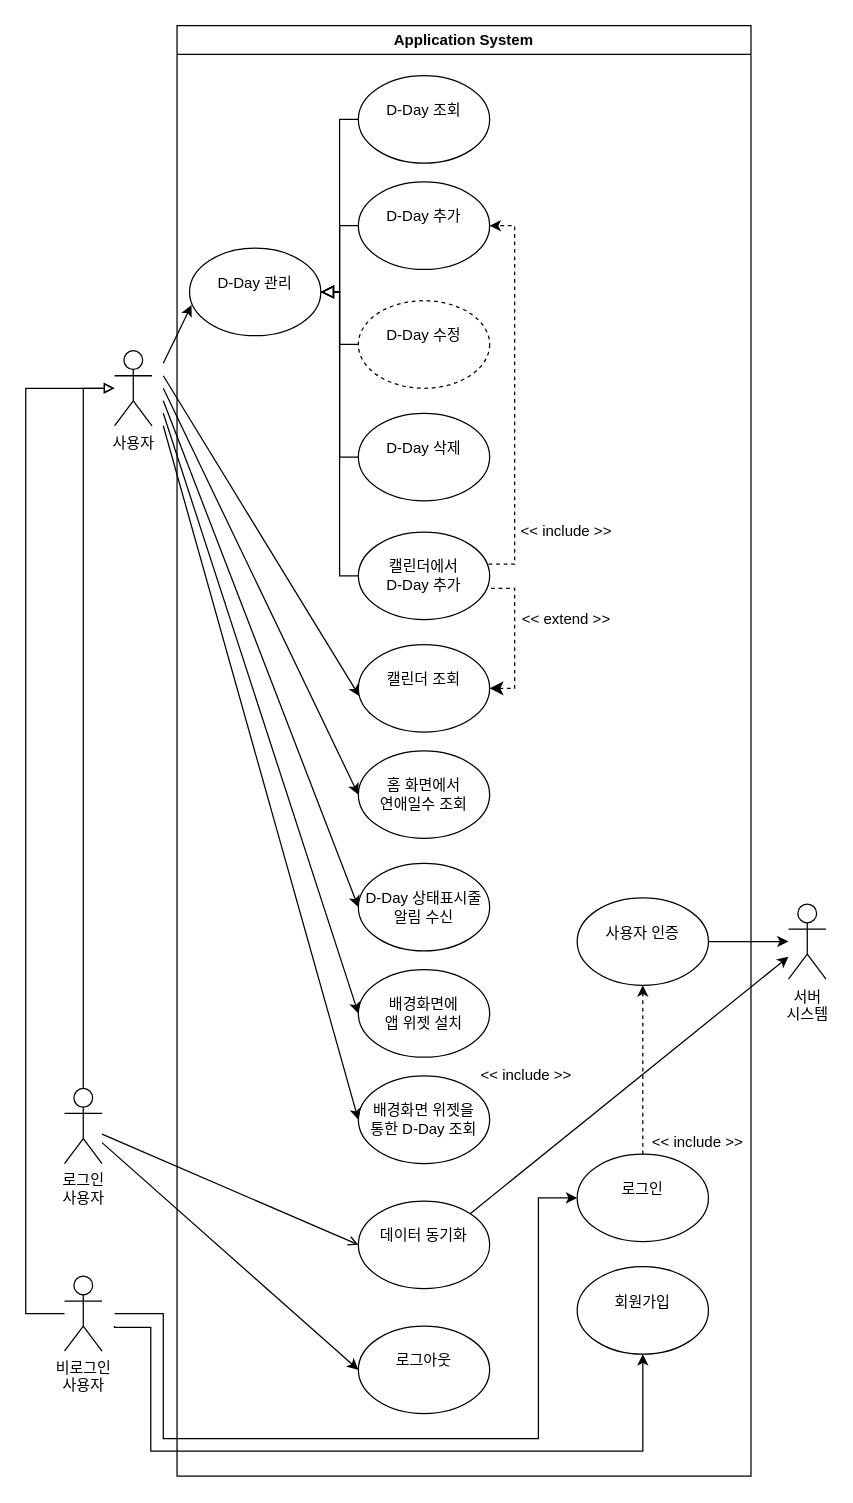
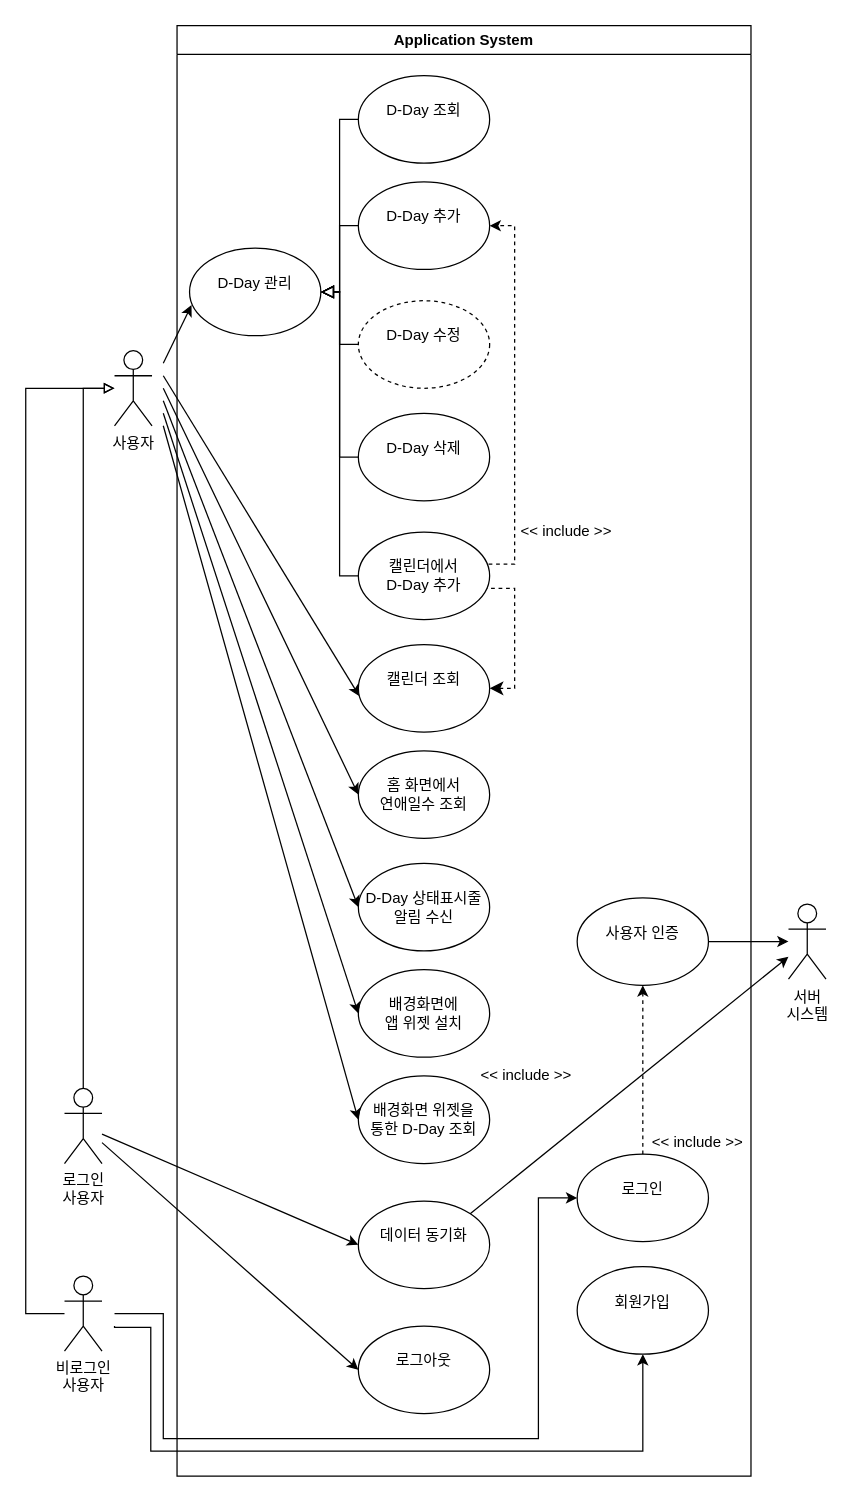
  <mxCell id="0" />
  <mxCell id="1" parent="0" />
  <mxCell id="2" value="&lt;div&gt;사용자&lt;/div&gt;" style="shape=umlActor;verticalLabelPosition=bottom;verticalAlign=top;html=1;outlineConnect=0;" parent="1" vertex="1"><mxGeometry x="91" y="280" width="30" height="60" as="geometry" /></mxCell>
  <mxCell id="3" value="" style="endArrow=classic;html=1;rounded=0;entryX=0.008;entryY=0.589;entryDx=0;entryDy=0;entryPerimeter=0;" parent="1" target="16" edge="1"><mxGeometry width="50" height="50" relative="1" as="geometry"><mxPoint x="130" y="300" as="sourcePoint" /><mxPoint x="161" y="245" as="targetPoint" /></mxGeometry></mxCell>
  <mxCell id="4" value="Application System" style="swimlane;whiteSpace=wrap;html=1;container=0;" parent="1" vertex="1"><mxGeometry x="141" y="20" width="459" height="1160" as="geometry" /></mxCell>
- <mxCell id="5" value="&amp;lt;&amp;lt; extend &amp;gt;&amp;gt;" style="text;html=1;align=center;verticalAlign=middle;resizable=0;points=[];autosize=1;strokeColor=none;fillColor=none;" parent="4" vertex="1"><mxGeometry x="266" y="460" width="90" height="30" as="geometry" /></mxCell>
  <mxCell id="6" value="&lt;div&gt;&lt;br&gt;&lt;/div&gt;&lt;div&gt;&lt;span style=&quot;background-color: transparent; color: light-dark(rgb(0, 0, 0), rgb(255, 255, 255));&quot;&gt;D-Day 관리&lt;/span&gt;&lt;/div&gt;" style="ellipse;whiteSpace=wrap;html=1;verticalAlign=top;align=center;" parent="4" vertex="1"><mxGeometry x="10" y="178" width="105" height="70" as="geometry" /></mxCell>
  <mxCell id="7" value="" style="edgeStyle=elbowEdgeStyle;elbow=horizontal;endArrow=block;html=1;curved=0;rounded=0;endSize=8;startSize=8;fontSize=12;exitX=0;exitY=0.5;exitDx=0;exitDy=0;entryX=1;entryY=0.5;entryDx=0;entryDy=0;endFill=0;" parent="4" source="15" target="6" edge="1"><mxGeometry width="50" height="50" relative="1" as="geometry"><mxPoint x="70" y="135" as="sourcePoint" /><mxPoint x="50" y="125" as="targetPoint" /></mxGeometry></mxCell>
  <mxCell id="8" value="" style="edgeStyle=elbowEdgeStyle;elbow=horizontal;endArrow=block;html=1;curved=0;rounded=0;endSize=8;startSize=8;fontSize=12;exitX=0;exitY=0.5;exitDx=0;exitDy=0;entryX=1;entryY=0.5;entryDx=0;entryDy=0;endFill=0;" parent="4" source="13" target="6" edge="1"><mxGeometry width="50" height="50" relative="1" as="geometry"><mxPoint x="155" y="85" as="sourcePoint" /><mxPoint x="130" y="245" as="targetPoint" /></mxGeometry></mxCell>
  <mxCell id="9" value="" style="edgeStyle=elbowEdgeStyle;elbow=horizontal;endArrow=block;html=1;curved=0;rounded=0;endSize=8;startSize=8;fontSize=12;exitX=0;exitY=0.5;exitDx=0;exitDy=0;entryX=1;entryY=0.5;entryDx=0;entryDy=0;endFill=0;" parent="4" source="12" target="6" edge="1"><mxGeometry width="50" height="50" relative="1" as="geometry"><mxPoint x="155" y="170" as="sourcePoint" /><mxPoint x="125" y="223" as="targetPoint" /></mxGeometry></mxCell>
  <mxCell id="10" value="" style="edgeStyle=elbowEdgeStyle;elbow=horizontal;endArrow=block;html=1;curved=0;rounded=0;endSize=8;startSize=8;fontSize=12;exitX=0;exitY=0.5;exitDx=0;exitDy=0;entryX=1;entryY=0.5;entryDx=0;entryDy=0;endFill=0;" parent="4" source="17" target="6" edge="1"><mxGeometry width="50" height="50" relative="1" as="geometry"><mxPoint x="155" y="270" as="sourcePoint" /><mxPoint x="125" y="223" as="targetPoint" /></mxGeometry></mxCell>
  <mxCell id="11" value="&amp;lt;&amp;lt; include &amp;gt;&amp;gt;" style="text;html=1;align=center;verticalAlign=middle;resizable=0;points=[];autosize=1;strokeColor=none;fillColor=none;" parent="4" vertex="1"><mxGeometry x="261" y="390" width="100" height="30" as="geometry" /></mxCell>
  <mxCell id="12" value="&lt;div&gt;&lt;br&gt;&lt;/div&gt;&lt;div&gt;캘린더에서&lt;/div&gt;&lt;div&gt;D-Day 추가&lt;/div&gt;" style="ellipse;whiteSpace=wrap;html=1;verticalAlign=top;align=center;" parent="4" vertex="1"><mxGeometry x="145" y="405" width="105" height="70" as="geometry" /></mxCell>
  <mxCell id="13" value="&lt;div&gt;&lt;br&gt;&lt;/div&gt;&lt;div&gt;&lt;span style=&quot;background-color: transparent; color: light-dark(rgb(0, 0, 0), rgb(255, 255, 255));&quot;&gt;D-Day 추가&lt;/span&gt;&lt;/div&gt;" style="ellipse;whiteSpace=wrap;html=1;verticalAlign=top;align=center;" parent="4" vertex="1"><mxGeometry x="145" y="125" width="105" height="70" as="geometry" /></mxCell>
  <mxCell id="14" value="" style="endArrow=classic;html=1;rounded=0;exitX=0.992;exitY=0.367;exitDx=0;exitDy=0;entryX=1;entryY=0.5;entryDx=0;entryDy=0;dashed=1;edgeStyle=orthogonalEdgeStyle;exitPerimeter=0;" parent="4" source="12" target="13" edge="1"><mxGeometry width="50" height="50" relative="1" as="geometry"><mxPoint x="195.5" y="85" as="sourcePoint" /><mxPoint x="225.5" y="129" as="targetPoint" /><Array as="points"><mxPoint x="270" y="431" /><mxPoint x="270" y="160" /></Array></mxGeometry></mxCell>
  <mxCell id="15" value="&lt;div&gt;&lt;br&gt;&lt;/div&gt;&lt;div&gt;&lt;span style=&quot;background-color: transparent; color: light-dark(rgb(0, 0, 0), rgb(255, 255, 255));&quot;&gt;D-Day 조회&lt;/span&gt;&lt;/div&gt;" style="ellipse;whiteSpace=wrap;html=1;verticalAlign=top;align=center;" parent="4" vertex="1"><mxGeometry x="145" y="40" width="105" height="70" as="geometry" /></mxCell>
  <mxCell id="16" value="&lt;div&gt;&lt;br&gt;&lt;/div&gt;&lt;div&gt;캘린더 조회&lt;/div&gt;" style="ellipse;whiteSpace=wrap;html=1;verticalAlign=top;align=center;" parent="4" vertex="1"><mxGeometry x="145" y="495" width="105" height="70" as="geometry" /></mxCell>
  <mxCell id="17" value="&lt;div&gt;&lt;br&gt;&lt;/div&gt;&lt;div&gt;&lt;span style=&quot;background-color: transparent; color: light-dark(rgb(0, 0, 0), rgb(255, 255, 255));&quot;&gt;D-Day 삭제&lt;/span&gt;&lt;/div&gt;" style="ellipse;whiteSpace=wrap;html=1;verticalAlign=top;align=center;" parent="4" vertex="1"><mxGeometry x="145" y="310" width="105" height="70" as="geometry" /></mxCell>
  <mxCell id="18" value="" style="endArrow=none;html=1;rounded=0;fontSize=12;startSize=8;endSize=8;exitX=1;exitY=0.5;exitDx=0;exitDy=0;startArrow=classic;startFill=1;dashed=1;edgeStyle=orthogonalEdgeStyle;" parent="4" source="16" target="12" edge="1"><mxGeometry width="50" height="50" relative="1" as="geometry"><mxPoint x="270" y="535" as="sourcePoint" /><mxPoint x="260" y="450" as="targetPoint" /><Array as="points"><mxPoint x="270" y="530" /><mxPoint x="270" y="450" /></Array></mxGeometry></mxCell>
  <mxCell id="19" value="비로그인&lt;div&gt;사용자&lt;/div&gt;" style="shape=umlActor;verticalLabelPosition=bottom;verticalAlign=top;html=1;outlineConnect=0;direction=east;" parent="4" vertex="1"><mxGeometry x="-90" y="1000" width="30" height="60" as="geometry" /></mxCell>
  <mxCell id="20" value="" style="endArrow=classic;html=1;rounded=0;entryX=0.5;entryY=1;entryDx=0;entryDy=0;edgeStyle=orthogonalEdgeStyle;" parent="4" target="23" edge="1"><mxGeometry width="50" height="50" relative="1" as="geometry"><mxPoint x="-50" y="1040" as="sourcePoint" /><mxPoint x="50" y="60" as="targetPoint" /><Array as="points"><mxPoint x="-21" y="1041" /><mxPoint x="-21" y="1140" /><mxPoint x="372" y="1140" /></Array></mxGeometry></mxCell>
  <mxCell id="21" value="&amp;lt;&amp;lt; include &amp;gt;&amp;gt;" style="text;html=1;align=center;verticalAlign=middle;resizable=0;points=[];autosize=1;strokeColor=none;fillColor=none;" parent="4" vertex="1"><mxGeometry x="229" y="825" width="100" height="30" as="geometry" /></mxCell>
  <mxCell id="22" value="&amp;lt;&amp;lt; include &amp;gt;&amp;gt;" style="text;html=1;align=center;verticalAlign=middle;resizable=0;points=[];autosize=1;strokeColor=none;fillColor=none;" parent="4" vertex="1"><mxGeometry x="366" y="877.5" width="100" height="30" as="geometry" /></mxCell>
  <mxCell id="23" value="&lt;br&gt;&lt;div&gt;회원가입&lt;/div&gt;" style="ellipse;whiteSpace=wrap;html=1;verticalAlign=top;align=center;" parent="4" vertex="1"><mxGeometry x="320" y="992.5" width="105" height="70" as="geometry" /></mxCell>
  <mxCell id="24" value="&lt;div&gt;&lt;br&gt;&lt;/div&gt;&lt;div&gt;로그인&lt;/div&gt;" style="ellipse;whiteSpace=wrap;html=1;verticalAlign=top;align=center;" parent="4" vertex="1"><mxGeometry x="320" y="902.5" width="105" height="70" as="geometry" /></mxCell>
  <mxCell id="25" value="&lt;div&gt;&lt;br&gt;&lt;/div&gt;&lt;div&gt;사용자 인증&lt;/div&gt;" style="ellipse;whiteSpace=wrap;html=1;verticalAlign=top;align=center;" parent="4" vertex="1"><mxGeometry x="320" y="697.5" width="105" height="70" as="geometry" /></mxCell>
  <mxCell id="26" value="" style="endArrow=classic;html=1;rounded=0;exitX=0.5;exitY=0;exitDx=0;exitDy=0;entryX=0.5;entryY=1;entryDx=0;entryDy=0;dashed=1;" parent="4" source="24" target="25" edge="1"><mxGeometry width="50" height="50" relative="1" as="geometry"><mxPoint x="385" y="435" as="sourcePoint" /><mxPoint x="435" y="385" as="targetPoint" /></mxGeometry></mxCell>
  <mxCell id="27" value="&lt;div&gt;&lt;br&gt;&lt;/div&gt;&lt;div&gt;데이터 동기화&lt;/div&gt;" style="ellipse;whiteSpace=wrap;html=1;verticalAlign=top;align=center;" parent="4" vertex="1"><mxGeometry x="145" y="940" width="105" height="70" as="geometry" /></mxCell>
  <mxCell id="28" value="&lt;div&gt;&lt;br&gt;&lt;/div&gt;로그아웃" style="ellipse;whiteSpace=wrap;html=1;verticalAlign=top;align=center;" parent="4" vertex="1"><mxGeometry x="145" y="1040" width="105" height="70" as="geometry" /></mxCell>
  <mxCell id="29" value="&lt;br&gt;&lt;div&gt;배경화면 위젯을&lt;/div&gt;&lt;div&gt;통한 D-Day 조회&lt;/div&gt;" style="ellipse;whiteSpace=wrap;html=1;verticalAlign=top;align=center;" parent="4" vertex="1"><mxGeometry x="145" y="840" width="105" height="70" as="geometry" /></mxCell>
  <mxCell id="30" value="&lt;br&gt;&lt;div&gt;D-Day 상태표시줄&lt;/div&gt;&lt;div&gt;알림 수신&lt;/div&gt;" style="ellipse;whiteSpace=wrap;html=1;verticalAlign=top;align=center;" parent="4" vertex="1"><mxGeometry x="145" y="670" width="105" height="70" as="geometry" /></mxCell>
  <mxCell id="31" value="&lt;br&gt;&lt;div&gt;배경화면에&lt;/div&gt;&lt;div&gt;앱 위젯 설치&lt;/div&gt;" style="ellipse;whiteSpace=wrap;html=1;verticalAlign=top;align=center;" parent="4" vertex="1"><mxGeometry x="145" y="755" width="105" height="70" as="geometry" /></mxCell>
  <mxCell id="32" value="&lt;div&gt;로그인&lt;/div&gt;&lt;div&gt;사용자&lt;/div&gt;" style="shape=umlActor;verticalLabelPosition=bottom;verticalAlign=top;html=1;outlineConnect=0;" parent="4" vertex="1"><mxGeometry x="-90" y="850" width="30" height="60" as="geometry" /></mxCell>
- <mxCell id="33" value="" style="endArrow=open;html=1;rounded=0;entryX=0;entryY=0.5;entryDx=0;entryDy=0;" parent="4" source="32" target="27" edge="1"><mxGeometry width="50" height="50" relative="1" as="geometry"><mxPoint x="-60" y="898" as="sourcePoint" /><mxPoint x="10" y="620" as="targetPoint" /><Array as="points" /></mxGeometry></mxCell>
+ <mxCell id="33" value="" style="endArrow=classic;html=1;rounded=0;entryX=0;entryY=0.5;entryDx=0;entryDy=0;" parent="4" source="32" target="27" edge="1"><mxGeometry width="50" height="50" relative="1" as="geometry"><mxPoint x="-60" y="898" as="sourcePoint" /><mxPoint x="10" y="620" as="targetPoint" /><Array as="points" /></mxGeometry></mxCell>
  <mxCell id="34" value="" style="endArrow=classic;html=1;rounded=0;entryX=0;entryY=0.5;entryDx=0;entryDy=0;edgeStyle=orthogonalEdgeStyle;" parent="4" target="24" edge="1"><mxGeometry width="50" height="50" relative="1" as="geometry"><mxPoint x="-50" y="1030" as="sourcePoint" /><mxPoint x="300" y="960" as="targetPoint" /><Array as="points"><mxPoint x="-11" y="1030" /><mxPoint x="-11" y="1130" /><mxPoint x="289" y="1130" /><mxPoint x="289" y="937" /></Array></mxGeometry></mxCell>
  <mxCell id="35" value="" style="endArrow=classic;html=1;rounded=0;entryX=0;entryY=0.5;entryDx=0;entryDy=0;" parent="4" source="32" target="28" edge="1"><mxGeometry width="50" height="50" relative="1" as="geometry"><mxPoint x="-50" y="908" as="sourcePoint" /><mxPoint x="155" y="895" as="targetPoint" /><Array as="points" /></mxGeometry></mxCell>
  <mxCell id="36" value="&lt;div&gt;&lt;br&gt;&lt;/div&gt;&lt;div&gt;홈 화면에서&lt;/div&gt;&lt;div&gt;연애일수 조회&lt;/div&gt;" style="ellipse;whiteSpace=wrap;html=1;verticalAlign=top;align=center;" parent="4" vertex="1"><mxGeometry x="145" y="580" width="105" height="70" as="geometry" /></mxCell>
  <mxCell id="37" value="&lt;div&gt;&lt;br&gt;&lt;/div&gt;&lt;div&gt;&lt;span style=&quot;background-color: transparent; color: light-dark(rgb(0, 0, 0), rgb(255, 255, 255));&quot;&gt;D-Day 수정&lt;/span&gt;&lt;/div&gt;" style="ellipse;whiteSpace=wrap;html=1;verticalAlign=top;align=center;dashed=1;" vertex="1" parent="4"><mxGeometry x="145" y="220" width="105" height="70" as="geometry" /></mxCell>
  <mxCell id="38" value="" style="edgeStyle=elbowEdgeStyle;elbow=horizontal;endArrow=block;html=1;curved=0;rounded=0;endSize=8;startSize=8;fontSize=12;exitX=0;exitY=0.5;exitDx=0;exitDy=0;entryX=1;entryY=0.5;entryDx=0;entryDy=0;endFill=0;" edge="1" parent="4" source="37" target="6"><mxGeometry width="50" height="50" relative="1" as="geometry"><mxPoint x="155" y="355" as="sourcePoint" /><mxPoint x="125" y="223" as="targetPoint" /></mxGeometry></mxCell>
  <mxCell id="39" value="" style="endArrow=block;html=1;rounded=0;endFill=0;strokeWidth=1;edgeStyle=orthogonalEdgeStyle;" parent="1" source="32" edge="1"><mxGeometry width="50" height="50" relative="1" as="geometry"><mxPoint x="21" y="430" as="sourcePoint" /><mxPoint x="91" y="310" as="targetPoint" /><Array as="points"><mxPoint x="66" y="310" /></Array></mxGeometry></mxCell>
  <mxCell id="40" value="" style="endArrow=block;html=1;rounded=0;endFill=0;strokeWidth=1;edgeStyle=orthogonalEdgeStyle;" parent="1" source="19" target="2" edge="1"><mxGeometry width="50" height="50" relative="1" as="geometry"><mxPoint x="67" y="340" as="sourcePoint" /><mxPoint x="91" y="190" as="targetPoint" /><Array as="points"><mxPoint x="20" y="1050" /><mxPoint x="20" y="310" /></Array></mxGeometry></mxCell>
  <mxCell id="41" value="" style="endArrow=classic;html=1;rounded=0;entryX=0.015;entryY=0.65;entryDx=0;entryDy=0;entryPerimeter=0;" parent="1" target="6" edge="1"><mxGeometry width="50" height="50" relative="1" as="geometry"><mxPoint x="130" y="290" as="sourcePoint" /><mxPoint x="263" y="206" as="targetPoint" /></mxGeometry></mxCell>
  <mxCell id="42" value="" style="endArrow=classic;html=1;rounded=0;entryX=0;entryY=0.5;entryDx=0;entryDy=0;" parent="1" target="30" edge="1"><mxGeometry width="50" height="50" relative="1" as="geometry"><mxPoint x="130" y="320" as="sourcePoint" /><mxPoint x="297" y="476" as="targetPoint" /></mxGeometry></mxCell>
  <mxCell id="43" value="" style="endArrow=classic;html=1;rounded=0;entryX=0;entryY=0.5;entryDx=0;entryDy=0;" parent="1" target="29" edge="1"><mxGeometry width="50" height="50" relative="1" as="geometry"><mxPoint x="130" y="340" as="sourcePoint" /><mxPoint x="296" y="565" as="targetPoint" /></mxGeometry></mxCell>
  <mxCell id="44" value="" style="endArrow=classic;html=1;rounded=0;entryX=0;entryY=0.5;entryDx=0;entryDy=0;" parent="1" target="31" edge="1"><mxGeometry width="50" height="50" relative="1" as="geometry"><mxPoint x="130" y="330" as="sourcePoint" /><mxPoint x="296" y="735" as="targetPoint" /></mxGeometry></mxCell>
  <mxCell id="45" value="" style="endArrow=classic;html=1;rounded=0;entryX=0;entryY=0.5;entryDx=0;entryDy=0;" parent="1" target="36" edge="1"><mxGeometry width="50" height="50" relative="1" as="geometry"><mxPoint x="130" y="310" as="sourcePoint" /><mxPoint x="297" y="476" as="targetPoint" /></mxGeometry></mxCell>
  <mxCell id="46" value="서버&lt;div&gt;시스템&lt;/div&gt;" style="shape=umlActor;verticalLabelPosition=bottom;verticalAlign=top;html=1;outlineConnect=0;" parent="1" vertex="1"><mxGeometry x="630" y="722.5" width="30" height="60" as="geometry" /></mxCell>
  <mxCell id="47" value="" style="endArrow=classic;html=1;rounded=0;exitX=1;exitY=0;exitDx=0;exitDy=0;" parent="1" source="27" target="46" edge="1"><mxGeometry width="50" height="50" relative="1" as="geometry"><mxPoint x="486" y="610" as="sourcePoint" /><mxPoint x="536" y="560" as="targetPoint" /><Array as="points" /></mxGeometry></mxCell>
  <mxCell id="48" value="" style="endArrow=classic;html=1;rounded=0;exitX=1;exitY=0.5;exitDx=0;exitDy=0;" parent="1" source="25" target="46" edge="1"><mxGeometry width="50" height="50" relative="1" as="geometry"><mxPoint x="596" y="480" as="sourcePoint" /><mxPoint x="646" y="430" as="targetPoint" /></mxGeometry></mxCell>
